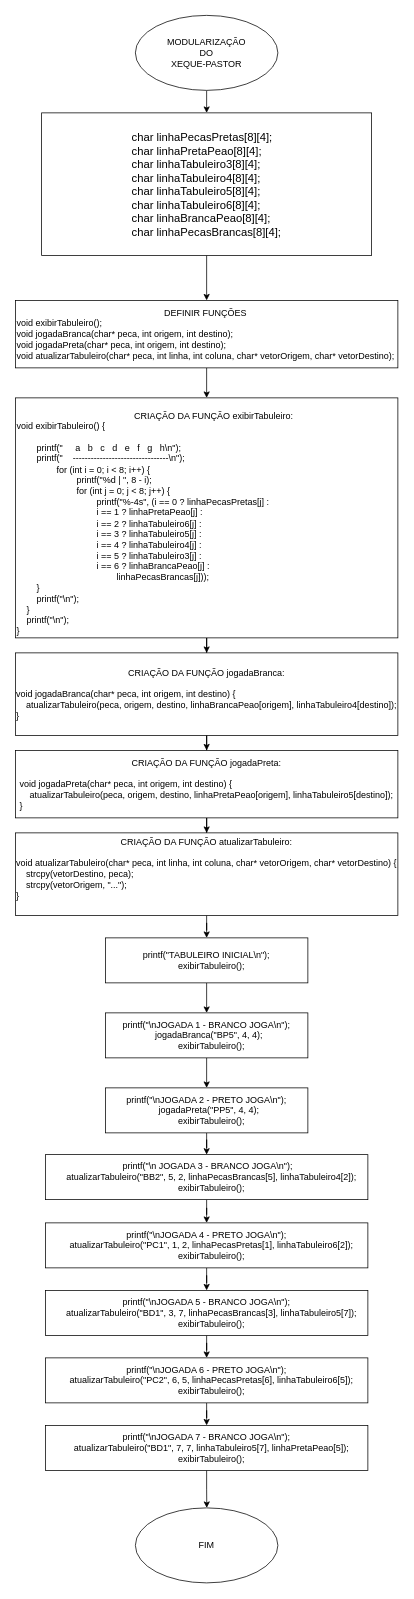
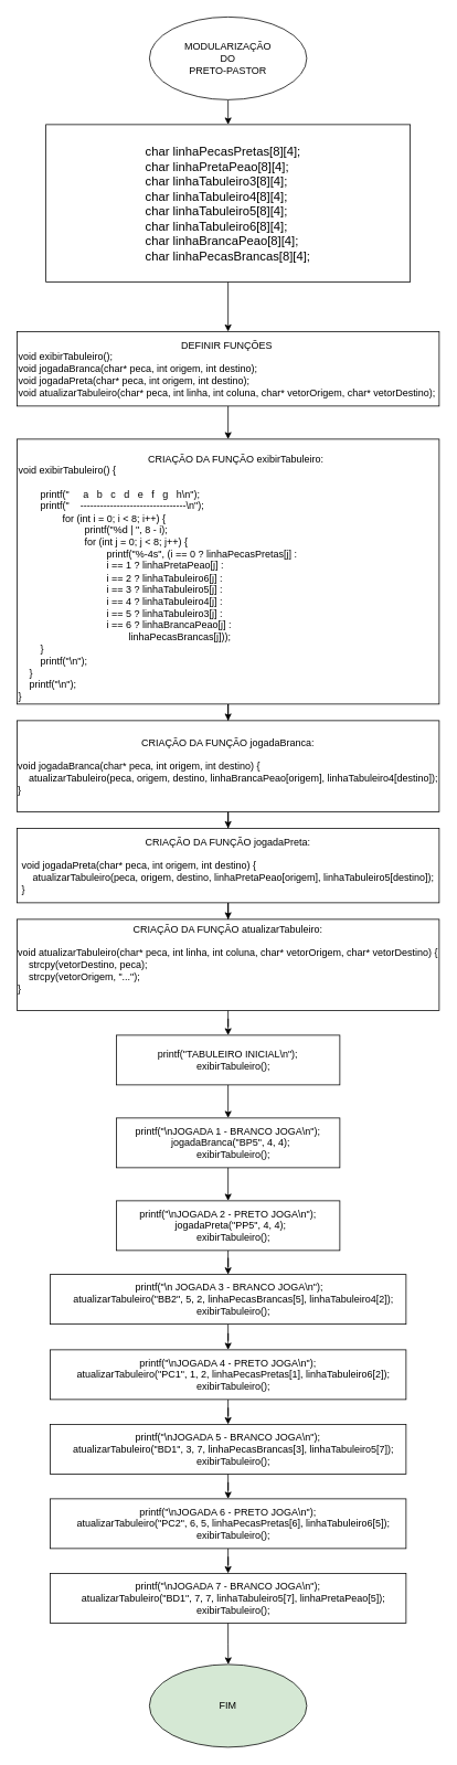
  <mxCell id="0" />
  <mxCell id="1" parent="0" />
  <mxCell id="2" style="edgeStyle=orthogonalEdgeStyle;rounded=0;orthogonalLoop=1;jettySize=auto;html=1;exitX=0.5;exitY=1;exitDx=0;exitDy=0;" parent="1" source="3" edge="1"><mxGeometry relative="1" as="geometry"><mxPoint x="275" y="150" as="targetPoint" /></mxGeometry></mxCell>
- <mxCell id="3" value="MODULARIZAÇÃO&lt;div&gt;DO&lt;/div&gt;&lt;div&gt;XEQUE-PASTOR&lt;/div&gt;" style="ellipse;whiteSpace=wrap;html=1;" parent="1" vertex="1"><mxGeometry x="180" y="20" width="190" height="100" as="geometry" /></mxCell>
+ <mxCell id="3" value="MODULARIZAÇÃO&lt;div&gt;DO&lt;/div&gt;&lt;div&gt;PRETO-PASTOR&lt;/div&gt;" style="ellipse;whiteSpace=wrap;html=1;" parent="1" vertex="1"><mxGeometry x="180" y="20" width="190" height="100" as="geometry" /></mxCell>
  <mxCell id="4" value="" style="edgeStyle=orthogonalEdgeStyle;rounded=0;orthogonalLoop=1;jettySize=auto;html=1;" parent="1" source="5" target="32" edge="1"><mxGeometry relative="1" as="geometry" /></mxCell>
  <mxCell id="5" value="&lt;div style=&quot;text-align: left; font-size: 15px;&quot;&gt;&lt;span style=&quot;background-color: initial;&quot;&gt;&lt;font style=&quot;font-size: 15px;&quot;&gt;char linhaPecasPretas[8][4];&lt;/font&gt;&lt;/span&gt;&lt;/div&gt;&lt;div style=&quot;text-align: left; font-size: 15px;&quot;&gt;&lt;font style=&quot;font-size: 15px;&quot;&gt;char linhaPretaPeao[8][4];&lt;br&gt;&lt;/font&gt;&lt;/div&gt;&lt;div style=&quot;text-align: left; font-size: 15px;&quot;&gt;&lt;font style=&quot;font-size: 15px;&quot;&gt;char linhaTabuleiro3[8][4];&lt;br&gt;&lt;/font&gt;&lt;/div&gt;&lt;div style=&quot;text-align: left; font-size: 15px;&quot;&gt;&lt;font style=&quot;font-size: 15px;&quot;&gt;char linhaTabuleiro4[8][4];&lt;br&gt;&lt;/font&gt;&lt;/div&gt;&lt;div style=&quot;text-align: left; font-size: 15px;&quot;&gt;&lt;font style=&quot;font-size: 15px;&quot;&gt;char linhaTabuleiro5[8][4];&lt;br&gt;&lt;/font&gt;&lt;/div&gt;&lt;div style=&quot;text-align: left; font-size: 15px;&quot;&gt;&lt;font style=&quot;font-size: 15px;&quot;&gt;char linhaTabuleiro6[8][4];&lt;br&gt;&lt;/font&gt;&lt;/div&gt;&lt;div style=&quot;text-align: left;&quot;&gt;&lt;font style=&quot;&quot;&gt;&lt;span style=&quot;font-size: 15px;&quot;&gt;char linhaBrancaPeao[8][4];&lt;/span&gt;&lt;br&gt;&lt;/font&gt;&lt;/div&gt;&lt;div style=&quot;text-align: left; font-size: 15px;&quot;&gt;&lt;font style=&quot;font-size: 15px;&quot;&gt;char linhaPecasBrancas[8][4];&lt;/font&gt;&lt;br&gt;&lt;/div&gt;" style="rounded=0;whiteSpace=wrap;html=1;" parent="1" vertex="1"><mxGeometry x="55" y="150" width="440" height="190" as="geometry" /></mxCell>
  <mxCell id="6" value="" style="edgeStyle=orthogonalEdgeStyle;rounded=0;orthogonalLoop=1;jettySize=auto;html=1;" parent="1" source="7" target="9" edge="1"><mxGeometry relative="1" as="geometry" /></mxCell>
  <mxCell id="7" value="&lt;div style=&quot;text-align: center;&quot;&gt;&lt;br&gt;&lt;/div&gt;&lt;div style=&quot;text-align: center;&quot;&gt;&amp;nbsp; &amp;nbsp; &amp;nbsp; &amp;nbsp; &amp;nbsp; &amp;nbsp; &amp;nbsp; &amp;nbsp; &amp;nbsp; &amp;nbsp; &amp;nbsp; &amp;nbsp; &amp;nbsp; &amp;nbsp; &amp;nbsp; &amp;nbsp; &amp;nbsp; &amp;nbsp; &amp;nbsp; &amp;nbsp; &amp;nbsp; &amp;nbsp; &amp;nbsp; &amp;nbsp;CRIAÇÃO DA FUNÇÃO exibirTabuleiro:&lt;/div&gt;&lt;div&gt;void exibirTabuleiro() {&lt;/div&gt;&lt;div&gt;&amp;nbsp; &amp;nbsp;&amp;nbsp;&lt;/div&gt;&lt;div&gt;&lt;span style=&quot;white-space: pre;&quot;&gt;&#09;&lt;/span&gt;printf(&quot;&amp;nbsp; &amp;nbsp; &amp;nbsp;a&amp;nbsp; &amp;nbsp;b&amp;nbsp; &amp;nbsp;c&amp;nbsp; &amp;nbsp;d&amp;nbsp; &amp;nbsp;e&amp;nbsp; &amp;nbsp;f&amp;nbsp; &amp;nbsp;g&amp;nbsp; &amp;nbsp;h\n&quot;);&amp;nbsp;&amp;nbsp;&lt;/div&gt;&lt;div&gt;&amp;nbsp; &amp;nbsp; &lt;span style=&quot;white-space: pre;&quot;&gt;&#09;&lt;/span&gt;printf(&quot;&amp;nbsp; &amp;nbsp; --------------------------------\n&quot;);&lt;/div&gt;&lt;div&gt;&amp;nbsp; &amp;nbsp; &lt;span style=&quot;white-space: pre;&quot;&gt;&#09;&lt;/span&gt;&lt;span style=&quot;white-space: pre;&quot;&gt;&#09;&lt;/span&gt;for (int i = 0; i &amp;lt; 8; i++) {&lt;/div&gt;&lt;div&gt;&amp;nbsp; &amp;nbsp; &amp;nbsp; &amp;nbsp; &lt;span style=&quot;white-space: pre;&quot;&gt;&#09;&lt;/span&gt;&lt;span style=&quot;white-space: pre;&quot;&gt;&#09;&lt;/span&gt;printf(&quot;%d | &quot;, 8 - i);&lt;/div&gt;&lt;div&gt;&amp;nbsp; &amp;nbsp; &amp;nbsp; &amp;nbsp; &lt;span style=&quot;white-space: pre;&quot;&gt;&#09;&lt;/span&gt;&lt;span style=&quot;white-space: pre;&quot;&gt;&#09;&lt;/span&gt;for (int j = 0; j &amp;lt; 8; j++) {&lt;/div&gt;&lt;div&gt;&amp;nbsp; &amp;nbsp; &amp;nbsp; &amp;nbsp; &amp;nbsp; &amp;nbsp; &lt;span style=&quot;white-space: pre;&quot;&gt;&#09;&lt;/span&gt;&lt;span style=&quot;white-space: pre;&quot;&gt;&#09;&lt;/span&gt;&lt;span style=&quot;white-space: pre;&quot;&gt;&#09;&lt;/span&gt;printf(&quot;%-4s&quot;, (i == 0 ? linhaPecasPretas[j] :&lt;/div&gt;&lt;div&gt;&amp;nbsp; &amp;nbsp; &amp;nbsp; &amp;nbsp; &amp;nbsp; &amp;nbsp; &amp;nbsp; &amp;nbsp; &amp;nbsp; &amp;nbsp; &amp;nbsp; &amp;nbsp; &amp;nbsp; &amp;nbsp; &lt;span style=&quot;white-space: pre;&quot;&gt;&#09;&lt;/span&gt;i == 1 ? linhaPretaPeao[j] :&lt;/div&gt;&lt;div&gt;&amp;nbsp; &amp;nbsp; &amp;nbsp; &amp;nbsp; &amp;nbsp; &amp;nbsp; &amp;nbsp; &amp;nbsp; &amp;nbsp; &amp;nbsp; &amp;nbsp; &amp;nbsp; &amp;nbsp; &amp;nbsp; &lt;span style=&quot;white-space: pre;&quot;&gt;&#09;&lt;/span&gt;i == 2 ? linhaTabuleiro6[j] :&lt;/div&gt;&lt;div&gt;&amp;nbsp; &amp;nbsp; &amp;nbsp; &amp;nbsp; &amp;nbsp; &amp;nbsp; &amp;nbsp; &amp;nbsp; &amp;nbsp; &amp;nbsp; &amp;nbsp; &amp;nbsp; &amp;nbsp; &amp;nbsp; &lt;span style=&quot;white-space: pre;&quot;&gt;&#09;&lt;/span&gt;i == 3 ? linhaTabuleiro5[j] :&lt;/div&gt;&lt;div&gt;&amp;nbsp; &amp;nbsp; &amp;nbsp; &amp;nbsp; &amp;nbsp; &amp;nbsp; &amp;nbsp; &amp;nbsp; &amp;nbsp; &amp;nbsp; &amp;nbsp; &amp;nbsp; &amp;nbsp; &amp;nbsp; &lt;span style=&quot;white-space: pre;&quot;&gt;&#09;&lt;/span&gt;i == 4 ? linhaTabuleiro4[j] :&lt;/div&gt;&lt;div&gt;&amp;nbsp; &amp;nbsp; &amp;nbsp; &amp;nbsp; &amp;nbsp; &amp;nbsp; &amp;nbsp; &amp;nbsp; &amp;nbsp; &amp;nbsp; &amp;nbsp; &amp;nbsp; &amp;nbsp; &amp;nbsp; &lt;span style=&quot;white-space: pre;&quot;&gt;&#09;&lt;/span&gt;i == 5 ? linhaTabuleiro3[j] :&lt;/div&gt;&lt;div&gt;&amp;nbsp; &amp;nbsp; &amp;nbsp; &amp;nbsp; &amp;nbsp; &amp;nbsp; &amp;nbsp; &amp;nbsp; &amp;nbsp; &amp;nbsp; &amp;nbsp; &amp;nbsp; &amp;nbsp; &amp;nbsp; &lt;span style=&quot;white-space: pre;&quot;&gt;&#09;&lt;/span&gt;i == 6 ? linhaBrancaPeao[j] :&lt;/div&gt;&lt;div&gt;&amp;nbsp; &amp;nbsp; &amp;nbsp; &amp;nbsp; &amp;nbsp; &amp;nbsp; &amp;nbsp; &amp;nbsp; &amp;nbsp; &amp;nbsp; &amp;nbsp; &amp;nbsp; &amp;nbsp; &amp;nbsp; &amp;nbsp; &amp;nbsp; &amp;nbsp; &amp;nbsp; &amp;nbsp;&lt;span style=&quot;white-space: pre;&quot;&gt;&#09;&lt;/span&gt;linhaPecasBrancas[j]));&lt;/div&gt;&lt;div&gt;&amp;nbsp; &amp;nbsp; &amp;nbsp; &amp;nbsp; }&lt;/div&gt;&lt;div&gt;&amp;nbsp; &amp;nbsp; &amp;nbsp; &amp;nbsp; printf(&quot;\n&quot;);&lt;/div&gt;&lt;div&gt;&amp;nbsp; &amp;nbsp; }&lt;/div&gt;&lt;div&gt;&amp;nbsp; &amp;nbsp; printf(&quot;\n&quot;);&lt;/div&gt;&lt;div&gt;}&lt;/div&gt;" style="whiteSpace=wrap;html=1;rounded=0;align=left;" parent="1" vertex="1"><mxGeometry x="20" y="530" width="510" height="320" as="geometry" /></mxCell>
  <mxCell id="8" value="" style="edgeStyle=orthogonalEdgeStyle;rounded=0;orthogonalLoop=1;jettySize=auto;html=1;" parent="1" source="9" target="11" edge="1"><mxGeometry relative="1" as="geometry" /></mxCell>
  <mxCell id="9" value="CRIAÇÃO DA FUNÇÃO jogadaBranca:&lt;div&gt;&lt;br&gt;&lt;/div&gt;&lt;div&gt;&lt;div style=&quot;text-align: left;&quot;&gt;void jogadaBranca(char* peca, int origem, int destino) {&lt;/div&gt;&lt;div style=&quot;text-align: left;&quot;&gt;&amp;nbsp; &amp;nbsp; atualizarTabuleiro(peca, origem, destino, linhaBrancaPeao[origem], linhaTabuleiro4[destino]);&lt;/div&gt;&lt;div style=&quot;text-align: left;&quot;&gt;}&lt;/div&gt;&lt;/div&gt;" style="whiteSpace=wrap;html=1;rounded=0;" parent="1" vertex="1"><mxGeometry x="20" y="870" width="510" height="110" as="geometry" /></mxCell>
  <mxCell id="10" value="" style="edgeStyle=orthogonalEdgeStyle;rounded=0;orthogonalLoop=1;jettySize=auto;html=1;" parent="1" source="11" target="13" edge="1"><mxGeometry relative="1" as="geometry" /></mxCell>
  <mxCell id="11" value="CRIAÇÃO DA FUNÇÃO jogadaPreta:&lt;div&gt;&lt;br&gt;&lt;div&gt;&lt;div style=&quot;text-align: left;&quot;&gt;void jogadaPreta(char* peca, int origem, int destino) {&lt;/div&gt;&lt;div style=&quot;text-align: left;&quot;&gt;&amp;nbsp; &amp;nbsp; atualizarTabuleiro(peca, origem, destino, linhaPretaPeao[origem], linhaTabuleiro5[destino]);&lt;/div&gt;&lt;div style=&quot;text-align: left;&quot;&gt;}&lt;/div&gt;&lt;/div&gt;&lt;/div&gt;" style="whiteSpace=wrap;html=1;rounded=0;" parent="1" vertex="1"><mxGeometry x="20" y="1000" width="510" height="90" as="geometry" /></mxCell>
  <mxCell id="12" value="" style="edgeStyle=orthogonalEdgeStyle;rounded=0;orthogonalLoop=1;jettySize=auto;html=1;" parent="1" source="13" target="15" edge="1"><mxGeometry relative="1" as="geometry" /></mxCell>
  <mxCell id="13" value="CRIAÇÃO DA FUNÇÃO atualizarTabuleiro:&lt;div&gt;&lt;br&gt;&lt;/div&gt;&lt;div&gt;&lt;div style=&quot;&quot;&gt;&lt;div style=&quot;text-align: left;&quot;&gt;void atualizarTabuleiro(char* peca, int linha, int coluna, char* vetorOrigem, char* vetorDestino) {&lt;/div&gt;&lt;div style=&quot;text-align: left;&quot;&gt;&amp;nbsp; &amp;nbsp; strcpy(vetorDestino, peca);&lt;/div&gt;&lt;div style=&quot;text-align: left;&quot;&gt;&amp;nbsp; &amp;nbsp; strcpy(vetorOrigem, &quot;...&quot;);&lt;/div&gt;&lt;div style=&quot;text-align: left;&quot;&gt;}&lt;/div&gt;&lt;/div&gt;&lt;div&gt;&lt;br&gt;&lt;/div&gt;&lt;/div&gt;" style="whiteSpace=wrap;html=1;rounded=0;" parent="1" vertex="1"><mxGeometry x="20" y="1110" width="510" height="110" as="geometry" /></mxCell>
  <mxCell id="14" value="" style="edgeStyle=orthogonalEdgeStyle;rounded=0;orthogonalLoop=1;jettySize=auto;html=1;" parent="1" source="15" target="17" edge="1"><mxGeometry relative="1" as="geometry" /></mxCell>
  <mxCell id="15" value="&lt;div&gt;printf(&quot;TABULEIRO INICIAL\n&quot;);&lt;/div&gt;&lt;div&gt;&amp;nbsp; &amp;nbsp; exibirTabuleiro();&lt;/div&gt;" style="whiteSpace=wrap;html=1;rounded=0;" parent="1" vertex="1"><mxGeometry x="140" y="1250" width="270" height="60" as="geometry" /></mxCell>
  <mxCell id="16" style="edgeStyle=orthogonalEdgeStyle;rounded=0;orthogonalLoop=1;jettySize=auto;html=1;exitX=0.5;exitY=1;exitDx=0;exitDy=0;entryX=0.5;entryY=0;entryDx=0;entryDy=0;" parent="1" source="17" target="19" edge="1"><mxGeometry relative="1" as="geometry" /></mxCell>
  <mxCell id="17" value="&lt;div&gt;printf(&quot;\nJOGADA 1 - BRANCO JOGA\n&quot;);&lt;/div&gt;&lt;div&gt;&amp;nbsp; &amp;nbsp; jogadaBranca(&quot;BP5&quot;, 4, 4);&amp;nbsp;&amp;nbsp;&lt;/div&gt;&lt;div&gt;&amp;nbsp; &amp;nbsp; exibirTabuleiro();&lt;/div&gt;" style="whiteSpace=wrap;html=1;rounded=0;" parent="1" vertex="1"><mxGeometry x="140" y="1350" width="270" height="60" as="geometry" /></mxCell>
  <mxCell id="18" value="" style="edgeStyle=orthogonalEdgeStyle;rounded=0;orthogonalLoop=1;jettySize=auto;html=1;" parent="1" source="19" target="21" edge="1"><mxGeometry relative="1" as="geometry" /></mxCell>
  <mxCell id="19" value="&lt;div&gt;printf(&quot;\nJOGADA 2 - PRETO JOGA\n&quot;);&lt;/div&gt;&lt;div&gt;&amp;nbsp; &amp;nbsp; jogadaPreta(&quot;PP5&quot;, 4, 4);&amp;nbsp;&amp;nbsp;&lt;/div&gt;&lt;div&gt;&amp;nbsp; &amp;nbsp; exibirTabuleiro();&lt;/div&gt;" style="whiteSpace=wrap;html=1;rounded=0;" parent="1" vertex="1"><mxGeometry x="140" y="1450" width="270" height="60" as="geometry" /></mxCell>
  <mxCell id="20" value="" style="edgeStyle=orthogonalEdgeStyle;rounded=0;orthogonalLoop=1;jettySize=auto;html=1;" parent="1" source="21" target="23" edge="1"><mxGeometry relative="1" as="geometry" /></mxCell>
  <mxCell id="21" value="&lt;div&gt;&amp;nbsp;printf(&quot;\n JOGADA 3 - BRANCO JOGA\n&quot;);&lt;/div&gt;&lt;div&gt;&amp;nbsp; &amp;nbsp; atualizarTabuleiro(&quot;BB2&quot;, 5, 2, linhaPecasBrancas[5], linhaTabuleiro4[2]);&lt;/div&gt;&lt;div&gt;&amp;nbsp; &amp;nbsp; exibirTabuleiro();&lt;/div&gt;" style="whiteSpace=wrap;html=1;rounded=0;" parent="1" vertex="1"><mxGeometry x="60" y="1539" width="430" height="60" as="geometry" /></mxCell>
  <mxCell id="22" value="" style="edgeStyle=orthogonalEdgeStyle;rounded=0;orthogonalLoop=1;jettySize=auto;html=1;" parent="1" source="23" target="25" edge="1"><mxGeometry relative="1" as="geometry" /></mxCell>
  <mxCell id="23" value="&lt;div&gt;printf(&quot;\nJOGADA 4 - PRETO JOGA\n&quot;);&lt;/div&gt;&lt;div&gt;&amp;nbsp; &amp;nbsp; atualizarTabuleiro(&quot;PC1&quot;, 1, 2, linhaPecasPretas[1], linhaTabuleiro6[2]);&lt;/div&gt;&lt;div&gt;&amp;nbsp; &amp;nbsp; exibirTabuleiro();&lt;/div&gt;" style="whiteSpace=wrap;html=1;rounded=0;" parent="1" vertex="1"><mxGeometry x="60" y="1630" width="430" height="60" as="geometry" /></mxCell>
  <mxCell id="24" style="edgeStyle=orthogonalEdgeStyle;rounded=0;orthogonalLoop=1;jettySize=auto;html=1;exitX=0.5;exitY=1;exitDx=0;exitDy=0;" parent="1" source="25" target="27" edge="1"><mxGeometry relative="1" as="geometry" /></mxCell>
  <mxCell id="25" value="&lt;div&gt;printf(&quot;\nJOGADA 5 - BRANCO JOGA\n&quot;);&lt;/div&gt;&lt;div&gt;&amp;nbsp; &amp;nbsp; atualizarTabuleiro(&quot;BD1&quot;, 3, 7, linhaPecasBrancas[3], linhaTabuleiro5[7]);&lt;/div&gt;&lt;div&gt;&amp;nbsp; &amp;nbsp; exibirTabuleiro();&lt;/div&gt;" style="whiteSpace=wrap;html=1;rounded=0;" parent="1" vertex="1"><mxGeometry x="60" y="1720" width="430" height="60" as="geometry" /></mxCell>
  <mxCell id="26" value="" style="edgeStyle=orthogonalEdgeStyle;rounded=0;orthogonalLoop=1;jettySize=auto;html=1;" parent="1" source="27" target="29" edge="1"><mxGeometry relative="1" as="geometry" /></mxCell>
  <mxCell id="27" value="&lt;div&gt;printf(&quot;\nJOGADA 6 - PRETO JOGA\n&quot;);&lt;/div&gt;&lt;div&gt;&amp;nbsp; &amp;nbsp; atualizarTabuleiro(&quot;PC2&quot;, 6, 5, linhaPecasPretas[6], linhaTabuleiro6[5]);&lt;/div&gt;&lt;div&gt;&amp;nbsp; &amp;nbsp; exibirTabuleiro();&lt;/div&gt;" style="whiteSpace=wrap;html=1;rounded=0;" parent="1" vertex="1"><mxGeometry x="60" y="1810" width="430" height="60" as="geometry" /></mxCell>
  <mxCell id="28" style="edgeStyle=orthogonalEdgeStyle;rounded=0;orthogonalLoop=1;jettySize=auto;html=1;exitX=0.5;exitY=1;exitDx=0;exitDy=0;" parent="1" source="29" edge="1"><mxGeometry relative="1" as="geometry"><mxPoint x="275.2" y="2010" as="targetPoint" /></mxGeometry></mxCell>
  <mxCell id="29" value="&lt;div&gt;printf(&quot;\nJOGADA 7 - BRANCO JOGA\n&quot;);&lt;/div&gt;&lt;div&gt;&amp;nbsp; &amp;nbsp; atualizarTabuleiro(&quot;BD1&quot;, 7, 7, linhaTabuleiro5[7], linhaPretaPeao[5]);&lt;/div&gt;&lt;div&gt;&amp;nbsp; &amp;nbsp; exibirTabuleiro();&lt;/div&gt;" style="whiteSpace=wrap;html=1;rounded=0;" parent="1" vertex="1"><mxGeometry x="60" y="1900" width="430" height="60" as="geometry" /></mxCell>
- <mxCell id="30" value="FIM" style="ellipse;whiteSpace=wrap;html=1;" parent="1" vertex="1"><mxGeometry x="180" y="2010" width="190" height="100" as="geometry" /></mxCell>
+ <mxCell id="30" value="FIM" style="ellipse;whiteSpace=wrap;html=1;fillColor=#d5e8d4;" parent="1" vertex="1"><mxGeometry x="180" y="2010" width="190" height="100" as="geometry" /></mxCell>
  <mxCell id="31" style="edgeStyle=orthogonalEdgeStyle;rounded=0;orthogonalLoop=1;jettySize=auto;html=1;exitX=0.5;exitY=1;exitDx=0;exitDy=0;entryX=0.5;entryY=0;entryDx=0;entryDy=0;" parent="1" source="32" target="7" edge="1"><mxGeometry relative="1" as="geometry" /></mxCell>
  <mxCell id="32" value="&lt;div style=&quot;text-align: center;&quot;&gt;&lt;span style=&quot;background-color: initial;&quot;&gt;DEFINIR FUNÇÕES&lt;/span&gt;&lt;/div&gt;&lt;div&gt;&lt;div&gt;void exibirTabuleiro();&lt;/div&gt;&lt;div&gt;void jogadaBranca(char* peca, int origem, int destino);&lt;/div&gt;&lt;div&gt;void jogadaPreta(char* peca, int origem, int destino);&lt;/div&gt;&lt;div&gt;void atualizarTabuleiro(char* peca, int linha, int coluna, char* vetorOrigem, char* vetorDestino);&lt;/div&gt;&lt;/div&gt;" style="whiteSpace=wrap;html=1;rounded=0;align=left;" parent="1" vertex="1"><mxGeometry x="20" y="400" width="510" height="90" as="geometry" /></mxCell>
  <mxCell id="33" style="edgeStyle=orthogonalEdgeStyle;rounded=0;orthogonalLoop=1;jettySize=auto;html=1;exitX=0.5;exitY=1;exitDx=0;exitDy=0;" parent="1" source="9" target="9" edge="1"><mxGeometry relative="1" as="geometry" /></mxCell>
